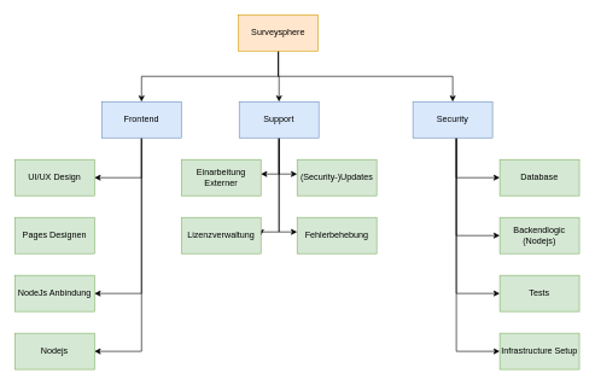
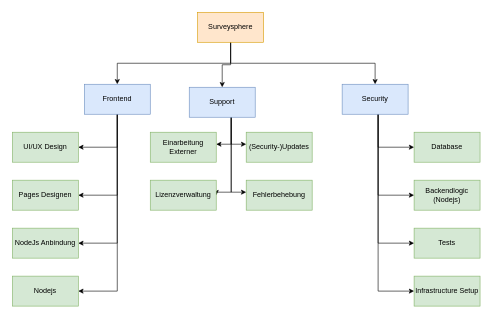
  <mxCell id="0" />
  <mxCell id="1" parent="0" />
  <mxCell id="2" style="edgeStyle=orthogonalEdgeStyle;rounded=0;orthogonalLoop=1;jettySize=auto;html=1;exitX=0.5;exitY=1;exitDx=0;exitDy=0;entryX=0.5;entryY=0;entryDx=0;entryDy=0;" edge="1" parent="1" source="5" target="15"><mxGeometry relative="1" as="geometry" /></mxCell>
  <mxCell id="3" style="edgeStyle=orthogonalEdgeStyle;rounded=0;orthogonalLoop=1;jettySize=auto;html=1;exitX=0.5;exitY=1;exitDx=0;exitDy=0;entryX=0.5;entryY=0;entryDx=0;entryDy=0;" edge="1" parent="1" source="5" target="20"><mxGeometry relative="1" as="geometry" /></mxCell>
  <mxCell id="4" style="edgeStyle=orthogonalEdgeStyle;rounded=0;orthogonalLoop=1;jettySize=auto;html=1;exitX=0.5;exitY=1;exitDx=0;exitDy=0;entryX=0.5;entryY=0;entryDx=0;entryDy=0;" edge="1" parent="1" source="5" target="10"><mxGeometry relative="1" as="geometry" /></mxCell>
  <mxCell id="5" value="Surveysphere" style="html=1;whiteSpace=wrap;fillColor=#ffe6cc;strokeColor=#d79b00;" vertex="1" parent="1"><mxGeometry x="329" y="20" width="110" height="50" as="geometry" /></mxCell>
  <mxCell id="6" value="" style="edgeStyle=orthogonalEdgeStyle;rounded=0;orthogonalLoop=1;jettySize=auto;html=1;" edge="1" parent="1" source="10" target="29"><mxGeometry relative="1" as="geometry"><Array as="points"><mxPoint x="630" y="245" /></Array></mxGeometry></mxCell>
  <mxCell id="7" value="" style="edgeStyle=orthogonalEdgeStyle;rounded=0;orthogonalLoop=1;jettySize=auto;html=1;" edge="1" parent="1" source="10" target="30"><mxGeometry relative="1" as="geometry"><Array as="points"><mxPoint x="630" y="325" /></Array></mxGeometry></mxCell>
  <mxCell id="8" value="" style="edgeStyle=orthogonalEdgeStyle;rounded=0;orthogonalLoop=1;jettySize=auto;html=1;" edge="1" parent="1" source="10" target="31"><mxGeometry relative="1" as="geometry"><Array as="points"><mxPoint x="630" y="405" /></Array></mxGeometry></mxCell>
  <mxCell id="9" value="" style="edgeStyle=orthogonalEdgeStyle;rounded=0;orthogonalLoop=1;jettySize=auto;html=1;" edge="1" parent="1" source="10" target="32"><mxGeometry relative="1" as="geometry"><Array as="points"><mxPoint x="630" y="485" /></Array></mxGeometry></mxCell>
  <mxCell id="10" value="Security" style="html=1;whiteSpace=wrap;fillColor=#dae8fc;strokeColor=#6c8ebf;" vertex="1" parent="1"><mxGeometry x="570" y="140" width="110" height="50" as="geometry" /></mxCell>
  <mxCell id="11" value="" style="edgeStyle=orthogonalEdgeStyle;rounded=0;orthogonalLoop=1;jettySize=auto;html=1;" edge="1" parent="1" source="15" target="21"><mxGeometry relative="1" as="geometry"><Array as="points"><mxPoint x="195" y="245" /></Array></mxGeometry></mxCell>
+ <mxCell id="12" value="" style="edgeStyle=orthogonalEdgeStyle;rounded=0;orthogonalLoop=1;jettySize=auto;html=1;" edge="1" parent="1" source="15" target="22"><mxGeometry relative="1" as="geometry"><Array as="points"><mxPoint x="195" y="325" /></Array></mxGeometry></mxCell>
  <mxCell id="13" value="" style="edgeStyle=orthogonalEdgeStyle;rounded=0;orthogonalLoop=1;jettySize=auto;html=1;" edge="1" parent="1" source="15" target="23"><mxGeometry relative="1" as="geometry"><Array as="points"><mxPoint x="195" y="405" /></Array></mxGeometry></mxCell>
  <mxCell id="14" value="" style="edgeStyle=orthogonalEdgeStyle;rounded=0;orthogonalLoop=1;jettySize=auto;html=1;" edge="1" parent="1" source="15" target="24"><mxGeometry relative="1" as="geometry"><Array as="points"><mxPoint x="195" y="485" /></Array></mxGeometry></mxCell>
  <mxCell id="15" value="Frontend" style="html=1;whiteSpace=wrap;fillColor=#dae8fc;strokeColor=#6c8ebf;" vertex="1" parent="1"><mxGeometry x="140" y="140" width="110" height="50" as="geometry" /></mxCell>
  <mxCell id="16" value="" style="edgeStyle=orthogonalEdgeStyle;rounded=0;orthogonalLoop=1;jettySize=auto;html=1;" edge="1" parent="1" source="20" target="25"><mxGeometry relative="1" as="geometry"><Array as="points"><mxPoint x="385" y="240" /></Array></mxGeometry></mxCell>
  <mxCell id="17" value="" style="edgeStyle=orthogonalEdgeStyle;rounded=0;orthogonalLoop=1;jettySize=auto;html=1;" edge="1" parent="1" source="20" target="26"><mxGeometry relative="1" as="geometry"><Array as="points"><mxPoint x="385" y="320" /></Array></mxGeometry></mxCell>
  <mxCell id="18" value="" style="edgeStyle=orthogonalEdgeStyle;rounded=0;orthogonalLoop=1;jettySize=auto;html=1;" edge="1" parent="1" source="20" target="27"><mxGeometry relative="1" as="geometry"><Array as="points"><mxPoint x="385" y="240" /></Array></mxGeometry></mxCell>
  <mxCell id="19" value="" style="edgeStyle=orthogonalEdgeStyle;rounded=0;orthogonalLoop=1;jettySize=auto;html=1;entryX=1;entryY=0.5;entryDx=0;entryDy=0;" edge="1" parent="1" source="20" target="28"><mxGeometry relative="1" as="geometry"><Array as="points"><mxPoint x="385" y="320" /><mxPoint x="360" y="320" /></Array></mxGeometry></mxCell>
- <mxCell id="20" value="Support" style="html=1;whiteSpace=wrap;fillColor=#dae8fc;strokeColor=#6c8ebf;" vertex="1" parent="1"><mxGeometry x="330" y="140" width="110" height="50" as="geometry" /></mxCell>
+ <mxCell id="20" value="Support" style="html=1;whiteSpace=wrap;fillColor=#dae8fc;strokeColor=#6c8ebf;" vertex="1" parent="1"><mxGeometry x="315" y="145" width="110" height="50" as="geometry" /></mxCell>
  <mxCell id="21" value="UI/UX Design" style="html=1;whiteSpace=wrap;fillColor=#d5e8d4;strokeColor=#82b366;" vertex="1" parent="1"><mxGeometry x="20" y="220" width="110" height="50" as="geometry" /></mxCell>
  <mxCell id="22" value="Pages Designen" style="html=1;whiteSpace=wrap;fillColor=#d5e8d4;strokeColor=#82b366;" vertex="1" parent="1"><mxGeometry x="20" y="300" width="110" height="50" as="geometry" /></mxCell>
  <mxCell id="23" value="NodeJs Anbindung" style="html=1;whiteSpace=wrap;fillColor=#d5e8d4;strokeColor=#82b366;" vertex="1" parent="1"><mxGeometry x="20" y="380" width="110" height="50" as="geometry" /></mxCell>
  <mxCell id="24" value="Nodejs" style="html=1;whiteSpace=wrap;fillColor=#d5e8d4;strokeColor=#82b366;" vertex="1" parent="1"><mxGeometry x="20" y="460" width="110" height="50" as="geometry" /></mxCell>
  <mxCell id="25" value="(Security-)Updates" style="html=1;whiteSpace=wrap;fillColor=#d5e8d4;strokeColor=#82b366;" vertex="1" parent="1"><mxGeometry x="410" y="220" width="110" height="50" as="geometry" /></mxCell>
  <mxCell id="26" value="Fehlerbehebung" style="html=1;whiteSpace=wrap;fillColor=#d5e8d4;strokeColor=#82b366;" vertex="1" parent="1"><mxGeometry x="410" y="300" width="110" height="50" as="geometry" /></mxCell>
  <mxCell id="27" value="Einarbeitung Externer" style="html=1;whiteSpace=wrap;fillColor=#d5e8d4;strokeColor=#82b366;" vertex="1" parent="1"><mxGeometry x="250" y="220" width="110" height="50" as="geometry" /></mxCell>
  <mxCell id="28" value="Lizenzverwaltung" style="html=1;whiteSpace=wrap;fillColor=#d5e8d4;strokeColor=#82b366;" vertex="1" parent="1"><mxGeometry x="250" y="300" width="110" height="50" as="geometry" /></mxCell>
  <mxCell id="29" value="Database" style="html=1;whiteSpace=wrap;fillColor=#d5e8d4;strokeColor=#82b366;" vertex="1" parent="1"><mxGeometry x="690" y="220" width="110" height="50" as="geometry" /></mxCell>
  <mxCell id="30" value="Backendlogic (Nodejs)" style="html=1;whiteSpace=wrap;fillColor=#d5e8d4;strokeColor=#82b366;" vertex="1" parent="1"><mxGeometry x="690" y="300" width="110" height="50" as="geometry" /></mxCell>
  <mxCell id="31" value="Tests" style="html=1;whiteSpace=wrap;fillColor=#d5e8d4;strokeColor=#82b366;" vertex="1" parent="1"><mxGeometry x="690" y="380" width="110" height="50" as="geometry" /></mxCell>
  <mxCell id="32" value="Infrastructure Setup" style="html=1;whiteSpace=wrap;fillColor=#d5e8d4;strokeColor=#82b366;" vertex="1" parent="1"><mxGeometry x="690" y="460" width="110" height="50" as="geometry" /></mxCell>
